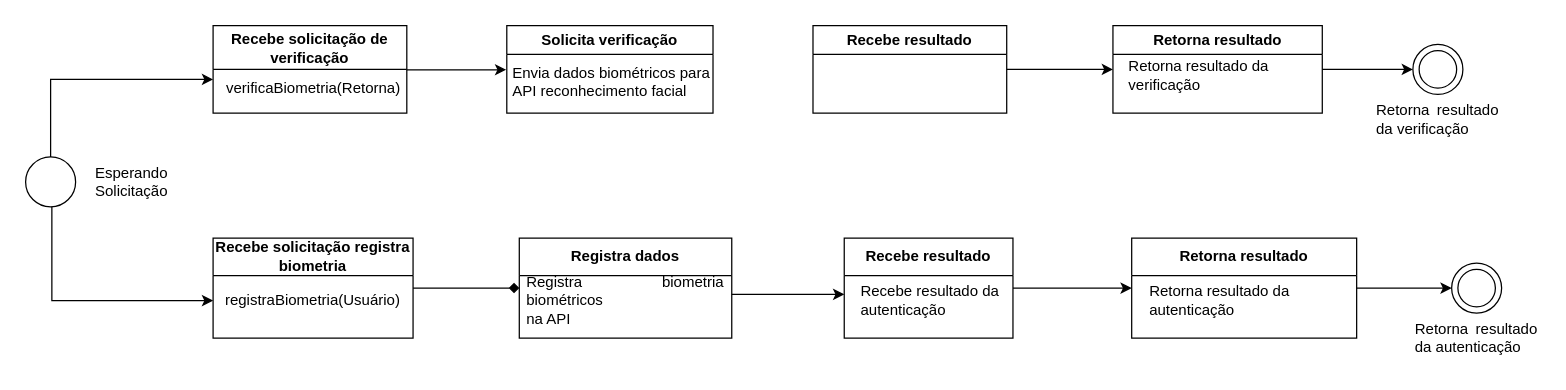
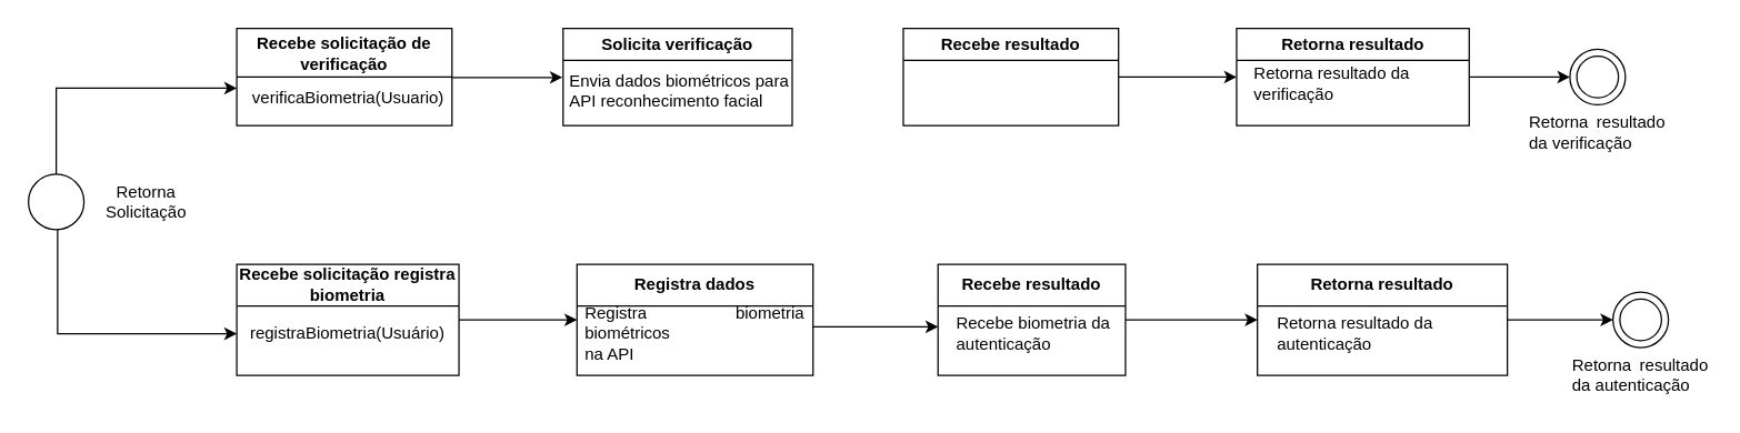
  <mxCell id="0" />
  <mxCell id="1" parent="0" />
  <mxCell id="2" value="" style="edgeStyle=orthogonalEdgeStyle;rounded=0;orthogonalLoop=1;jettySize=auto;html=1;entryX=0.025;entryY=0.258;entryDx=0;entryDy=0;entryPerimeter=0;" edge="1" parent="1" source="3" target="6"><mxGeometry relative="1" as="geometry"><Array as="points"><mxPoint x="385" y="55" /></Array></mxGeometry></mxCell>
  <mxCell id="3" value="Recebe solicitação de verificação" style="swimlane;whiteSpace=wrap;html=1;startSize=35;" vertex="1" parent="1"><mxGeometry x="170" y="20" width="155" height="70" as="geometry" /></mxCell>
- <mxCell id="4" value="verificaBiometria(Retorna)" style="text;html=1;align=center;verticalAlign=middle;resizable=0;points=[];autosize=1;strokeColor=none;fillColor=none;" vertex="1" parent="3"><mxGeometry y="35" width="160" height="30" as="geometry" /></mxCell>
+ <mxCell id="4" value="verificaBiometria(Usuario)" style="text;html=1;align=center;verticalAlign=middle;resizable=0;points=[];autosize=1;strokeColor=none;fillColor=none;" vertex="1" parent="3"><mxGeometry y="35" width="160" height="30" as="geometry" /></mxCell>
  <mxCell id="5" value="Solicita verificação" style="swimlane;whiteSpace=wrap;html=1;" vertex="1" parent="1"><mxGeometry x="405" y="20" width="165" height="70" as="geometry" /></mxCell>
  <mxCell id="6" value="&lt;div style=&quot;text-align: justify;&quot;&gt;Envia dados biométricos para&amp;nbsp;&lt;/div&gt;&lt;div style=&quot;text-align: justify;&quot;&gt;API reconhecimento facial&lt;/div&gt;" style="text;html=1;align=center;verticalAlign=middle;resizable=0;points=[];autosize=1;strokeColor=none;fillColor=none;" vertex="1" parent="5"><mxGeometry x="-5" y="25" width="180" height="40" as="geometry" /></mxCell>
  <mxCell id="7" value="" style="edgeStyle=orthogonalEdgeStyle;rounded=0;orthogonalLoop=1;jettySize=auto;html=1;entryX=0;entryY=0.5;entryDx=0;entryDy=0;" edge="1" parent="1" source="8" target="13"><mxGeometry relative="1" as="geometry"><mxPoint x="880" y="55" as="targetPoint" /></mxGeometry></mxCell>
  <mxCell id="8" value="Recebe resultado" style="swimlane;whiteSpace=wrap;html=1;" vertex="1" parent="1"><mxGeometry x="650" y="20" width="155" height="70" as="geometry" /></mxCell>
  <mxCell id="9" value="" style="ellipse;whiteSpace=wrap;html=1;aspect=fixed;" vertex="1" parent="1"><mxGeometry x="1130" y="35" width="40" height="40" as="geometry" /></mxCell>
  <mxCell id="10" value="&lt;div style=&quot;text-align: justify;&quot;&gt;&lt;span style=&quot;background-color: initial;&quot;&gt;Retorna resultado da verificação&lt;/span&gt;&lt;/div&gt;" style="text;html=1;align=center;verticalAlign=middle;whiteSpace=wrap;rounded=0;" vertex="1" parent="1"><mxGeometry x="1100" y="75" width="100" height="40" as="geometry" /></mxCell>
  <mxCell id="11" value="" style="ellipse;whiteSpace=wrap;html=1;aspect=fixed;" vertex="1" parent="1"><mxGeometry x="1135" y="40" width="30" height="30" as="geometry" /></mxCell>
  <mxCell id="12" value="" style="edgeStyle=orthogonalEdgeStyle;rounded=0;orthogonalLoop=1;jettySize=auto;html=1;" edge="1" parent="1" source="13"><mxGeometry relative="1" as="geometry"><mxPoint x="1130" y="55" as="targetPoint" /></mxGeometry></mxCell>
  <mxCell id="13" value="Retorna resultado" style="swimlane;whiteSpace=wrap;html=1;" vertex="1" parent="1"><mxGeometry x="890" y="20" width="167.5" height="70" as="geometry" /></mxCell>
  <mxCell id="14" value="&lt;div style=&quot;text-align: justify;&quot;&gt;&lt;span style=&quot;background-color: initial;&quot;&gt;Retorna resultado da&amp;nbsp;&lt;/span&gt;&lt;/div&gt;&lt;div style=&quot;text-align: justify;&quot;&gt;verificação&lt;/div&gt;" style="text;html=1;align=center;verticalAlign=middle;resizable=0;points=[];autosize=1;strokeColor=none;fillColor=none;" vertex="1" parent="13"><mxGeometry y="20" width="140" height="40" as="geometry" /></mxCell>
- <mxCell id="15" value="" style="edgeStyle=orthogonalEdgeStyle;rounded=0;orthogonalLoop=1;jettySize=auto;html=1;entryX=0;entryY=0.5;entryDx=0;entryDy=0;endArrow=diamond;" edge="1" parent="1" source="16" target="29"><mxGeometry relative="1" as="geometry" /></mxCell>
+ <mxCell id="15" value="" style="edgeStyle=orthogonalEdgeStyle;rounded=0;orthogonalLoop=1;jettySize=auto;html=1;entryX=0;entryY=0.5;entryDx=0;entryDy=0;" edge="1" parent="1" source="16" target="29"><mxGeometry relative="1" as="geometry" /></mxCell>
  <mxCell id="16" value="Recebe solicitação registra biometria" style="swimlane;whiteSpace=wrap;html=1;startSize=30;" vertex="1" parent="1"><mxGeometry x="170" y="190" width="160" height="80" as="geometry" /></mxCell>
  <mxCell id="17" value="&lt;div style=&quot;text-align: justify;&quot;&gt;&lt;span style=&quot;text-wrap: nowrap;&quot;&gt;registraBiometria(Usuário)&lt;/span&gt;&lt;/div&gt;" style="text;html=1;align=center;verticalAlign=middle;whiteSpace=wrap;rounded=0;" vertex="1" parent="16"><mxGeometry y="25" width="160" height="50" as="geometry" /></mxCell>
  <mxCell id="18" value="" style="edgeStyle=orthogonalEdgeStyle;rounded=0;orthogonalLoop=1;jettySize=auto;html=1;" edge="1" parent="1" source="19" target="33"><mxGeometry relative="1" as="geometry"><Array as="points"><mxPoint x="890" y="230" /><mxPoint x="890" y="230" /></Array></mxGeometry></mxCell>
  <mxCell id="19" value="Recebe resultado" style="swimlane;whiteSpace=wrap;html=1;startSize=30;" vertex="1" parent="1"><mxGeometry x="675" y="190" width="135" height="80" as="geometry" /></mxCell>
- <mxCell id="20" value="&lt;div style=&quot;text-align: justify;&quot;&gt;&lt;span style=&quot;background-color: initial;&quot;&gt;Recebe resultado da&amp;nbsp;&lt;/span&gt;&lt;/div&gt;&lt;div style=&quot;text-align: justify;&quot;&gt;autenticação&lt;/div&gt;" style="text;html=1;align=center;verticalAlign=middle;resizable=0;points=[];autosize=1;strokeColor=none;fillColor=none;" vertex="1" parent="19"><mxGeometry y="30" width="140" height="40" as="geometry" /></mxCell>
+ <mxCell id="20" value="&lt;div style=&quot;text-align: justify;&quot;&gt;&lt;span style=&quot;background-color: initial;&quot;&gt;Recebe biometria da&amp;nbsp;&lt;/span&gt;&lt;/div&gt;&lt;div style=&quot;text-align: justify;&quot;&gt;autenticação&lt;/div&gt;" style="text;html=1;align=center;verticalAlign=middle;resizable=0;points=[];autosize=1;strokeColor=none;fillColor=none;" vertex="1" parent="19"><mxGeometry y="30" width="140" height="40" as="geometry" /></mxCell>
  <mxCell id="21" value="" style="ellipse;whiteSpace=wrap;html=1;aspect=fixed;" vertex="1" parent="1"><mxGeometry x="1161" y="210" width="40" height="40" as="geometry" /></mxCell>
  <mxCell id="22" value="&lt;div style=&quot;text-align: justify;&quot;&gt;&lt;span style=&quot;background-color: initial;&quot;&gt;Retorna resultado da autenticação&lt;/span&gt;&lt;/div&gt;" style="text;html=1;align=center;verticalAlign=middle;whiteSpace=wrap;rounded=0;" vertex="1" parent="1"><mxGeometry x="1131" y="250" width="100" height="40" as="geometry" /></mxCell>
  <mxCell id="23" value="" style="ellipse;whiteSpace=wrap;html=1;aspect=fixed;" vertex="1" parent="1"><mxGeometry x="1166" y="215" width="30" height="30" as="geometry" /></mxCell>
  <mxCell id="24" style="edgeStyle=orthogonalEdgeStyle;rounded=0;orthogonalLoop=1;jettySize=auto;html=1;entryX=0;entryY=0.5;entryDx=0;entryDy=0;" edge="1" parent="1" source="26" target="17"><mxGeometry relative="1" as="geometry"><mxPoint x="40" y="-230" as="targetPoint" /><Array as="points"><mxPoint x="41" y="240" /></Array></mxGeometry></mxCell>
  <mxCell id="25" style="edgeStyle=orthogonalEdgeStyle;rounded=0;orthogonalLoop=1;jettySize=auto;html=1;" edge="1" parent="1" source="26" target="4"><mxGeometry relative="1" as="geometry"><mxPoint x="35" y="40" as="targetPoint" /><Array as="points"><mxPoint x="40" y="63" /></Array></mxGeometry></mxCell>
  <mxCell id="26" value="" style="ellipse;whiteSpace=wrap;html=1;aspect=fixed;" vertex="1" parent="1"><mxGeometry x="20" y="125" width="40" height="40" as="geometry" /></mxCell>
- <mxCell id="27" value="Esperando Solicitação" style="text;html=1;align=center;verticalAlign=middle;whiteSpace=wrap;rounded=0;" vertex="1" parent="1"><mxGeometry x="55" y="112.5" width="100" height="65" as="geometry" /></mxCell>
+ <mxCell id="27" value="Retorna Solicitação" style="text;html=1;align=center;verticalAlign=middle;whiteSpace=wrap;rounded=0;" vertex="1" parent="1"><mxGeometry x="55" y="112.5" width="100" height="65" as="geometry" /></mxCell>
  <mxCell id="28" value="" style="edgeStyle=orthogonalEdgeStyle;rounded=0;orthogonalLoop=1;jettySize=auto;html=1;" edge="1" parent="1" target="20"><mxGeometry relative="1" as="geometry"><mxPoint x="585" y="235" as="sourcePoint" /><Array as="points"><mxPoint x="640" y="235" /><mxPoint x="640" y="235" /></Array></mxGeometry></mxCell>
  <mxCell id="29" value="Registra dados" style="swimlane;whiteSpace=wrap;html=1;startSize=30;" vertex="1" parent="1"><mxGeometry x="415" y="190" width="170" height="80" as="geometry" /></mxCell>
  <mxCell id="30" value="&lt;div style=&quot;text-align: justify;&quot;&gt;&lt;span style=&quot;text-align: center;&quot;&gt;Registra biometria biométricos&amp;nbsp;&lt;/span&gt;&lt;br&gt;&lt;/div&gt;&lt;div style=&quot;text-align: justify;&quot;&gt;&lt;span style=&quot;text-align: center;&quot;&gt;na API&lt;/span&gt;&lt;/div&gt;" style="text;html=1;align=center;verticalAlign=middle;whiteSpace=wrap;rounded=0;" vertex="1" parent="29"><mxGeometry x="5" y="25" width="160" height="50" as="geometry" /></mxCell>
  <mxCell id="31" value="" style="edgeStyle=orthogonalEdgeStyle;rounded=0;orthogonalLoop=1;jettySize=auto;html=1;entryX=0;entryY=0.5;entryDx=0;entryDy=0;" edge="1" parent="1" source="32" target="21"><mxGeometry relative="1" as="geometry" /></mxCell>
  <mxCell id="32" value="Retorna resultado" style="swimlane;whiteSpace=wrap;html=1;startSize=30;" vertex="1" parent="1"><mxGeometry x="905" y="190" width="180" height="80" as="geometry" /></mxCell>
  <mxCell id="33" value="Retorna resultado da&lt;div style=&quot;text-align: justify;&quot;&gt;autenticação&lt;/div&gt;" style="text;html=1;align=center;verticalAlign=middle;resizable=0;points=[];autosize=1;strokeColor=none;fillColor=none;" vertex="1" parent="32"><mxGeometry y="30" width="140" height="40" as="geometry" /></mxCell>
